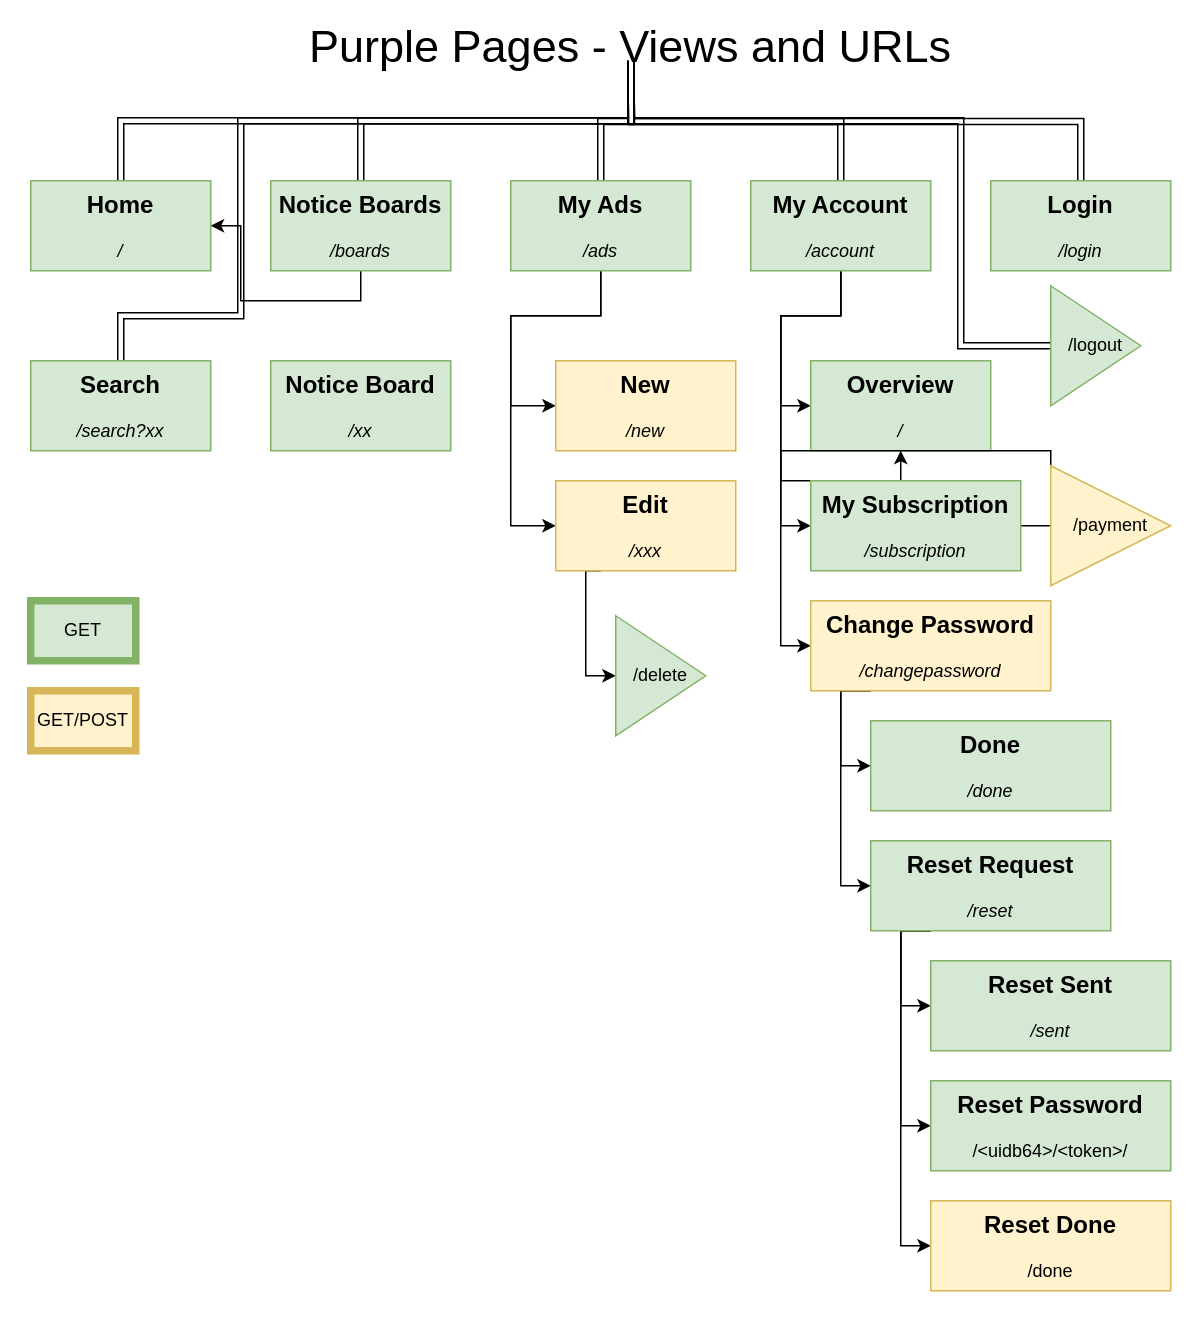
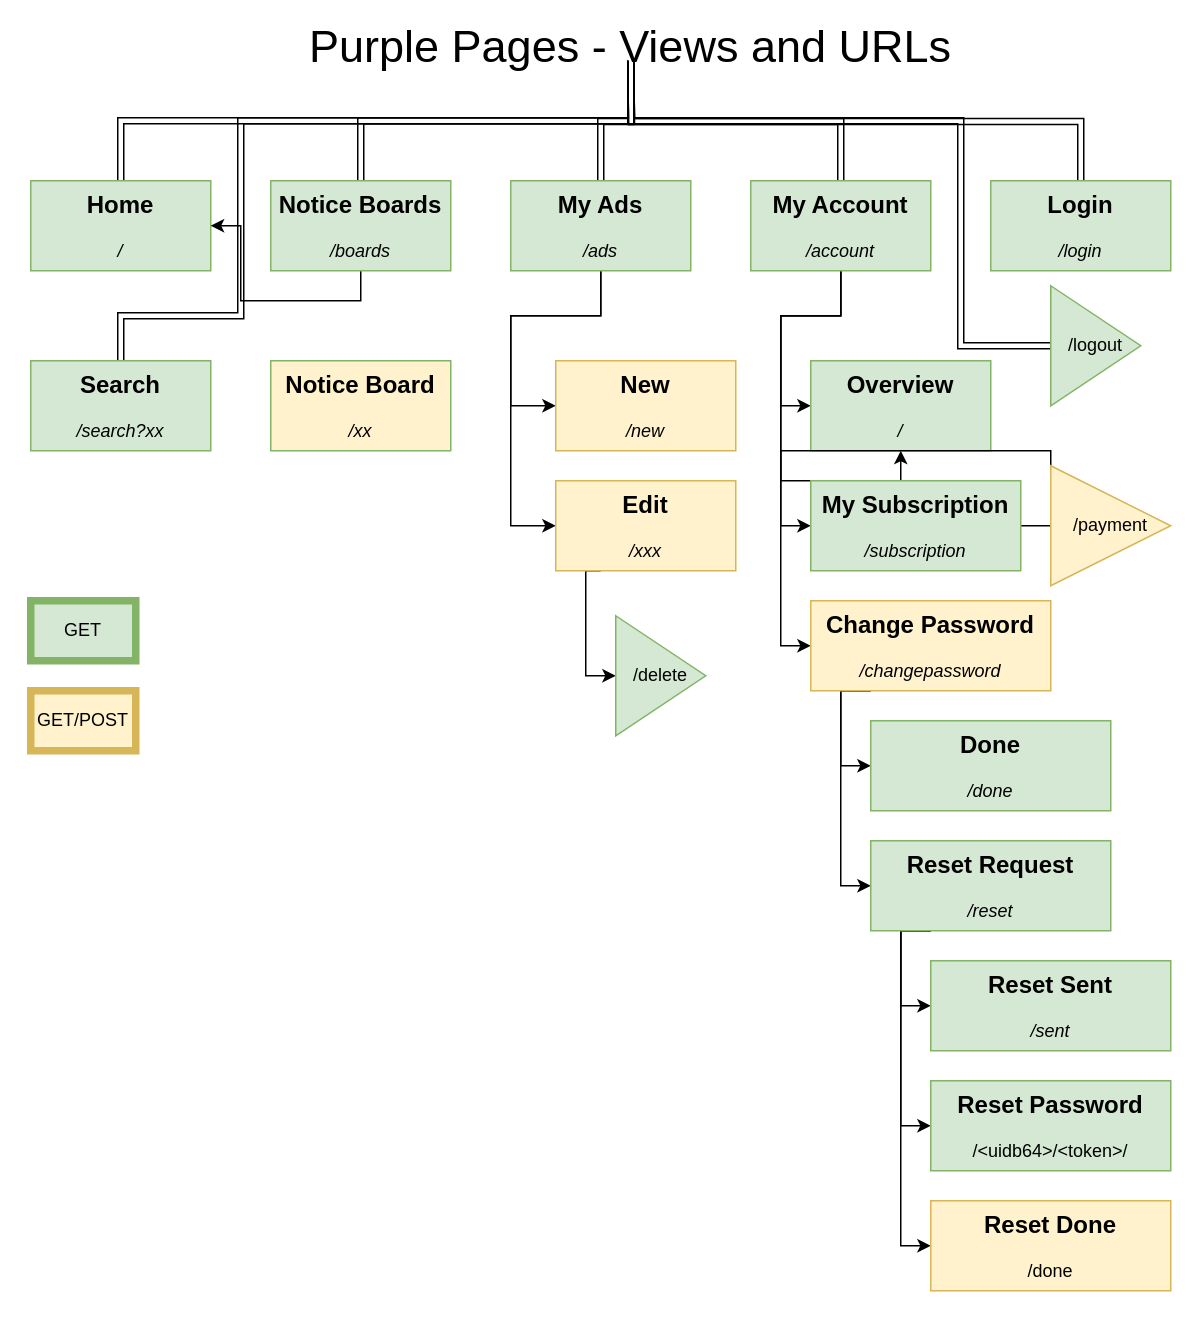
  <mxCell id="0" />
  <mxCell id="1" parent="0" />
  <mxCell id="2" value="&lt;font style=&quot;font-size: 30px&quot;&gt;Purple Pages - Views and URLs&lt;/font&gt;" style="text;html=1;strokeColor=none;fillColor=none;align=center;verticalAlign=middle;whiteSpace=wrap;rounded=0;" vertex="1" parent="1"><mxGeometry x="140" y="20" width="560" height="20" as="geometry" /></mxCell>
  <mxCell id="3" style="edgeStyle=orthogonalEdgeStyle;rounded=0;orthogonalLoop=1;jettySize=auto;html=1;exitX=0.5;exitY=0;exitDx=0;exitDy=0;shape=link;" edge="1" parent="1" source="4" target="2"><mxGeometry relative="1" as="geometry" /></mxCell>
  <mxCell id="4" value="&lt;font style=&quot;font-size: 16px&quot;&gt;&lt;b&gt;Home&lt;/b&gt;&lt;/font&gt;&lt;br&gt;&lt;br&gt;&lt;i&gt;/&lt;/i&gt;" style="rounded=0;whiteSpace=wrap;html=1;fillColor=#d5e8d4;strokeColor=#82b366;" vertex="1" parent="1"><mxGeometry x="20" y="120" width="120" height="60" as="geometry" /></mxCell>
  <mxCell id="5" style="edgeStyle=orthogonalEdgeStyle;rounded=0;orthogonalLoop=1;jettySize=auto;html=1;exitX=0.5;exitY=1;exitDx=0;exitDy=0;" edge="1" parent="1" source="7" target="4"><mxGeometry relative="1" as="geometry" /></mxCell>
  <mxCell id="6" style="edgeStyle=orthogonalEdgeStyle;shape=link;rounded=0;orthogonalLoop=1;jettySize=auto;html=1;exitX=0.5;exitY=0;exitDx=0;exitDy=0;entryX=0.5;entryY=1;entryDx=0;entryDy=0;" edge="1" parent="1" source="7" target="2"><mxGeometry relative="1" as="geometry" /></mxCell>
  <mxCell id="7" value="&lt;span style=&quot;font-size: 16px&quot;&gt;&lt;b&gt;Notice Boards&lt;/b&gt;&lt;/span&gt;&lt;br&gt;&lt;br&gt;&lt;i&gt;/boards&lt;/i&gt;" style="rounded=0;whiteSpace=wrap;html=1;fillColor=#d5e8d4;strokeColor=#82b366;" vertex="1" parent="1"><mxGeometry x="180" y="120" width="120" height="60" as="geometry" /></mxCell>
- <mxCell id="8" value="&lt;span style=&quot;font-size: 16px&quot;&gt;&lt;b&gt;Notice Board&lt;/b&gt;&lt;/span&gt;&lt;br&gt;&lt;br&gt;&lt;i&gt;/xx&lt;/i&gt;" style="rounded=0;whiteSpace=wrap;html=1;fillColor=#d5e8d4;strokeColor=#82b366;" vertex="1" parent="1"><mxGeometry x="180" y="240" width="120" height="60" as="geometry" /></mxCell>
+ <mxCell id="8" value="&lt;span style=&quot;font-size: 16px&quot;&gt;&lt;b&gt;Notice Board&lt;/b&gt;&lt;/span&gt;&lt;br&gt;&lt;br&gt;&lt;i&gt;/xx&lt;/i&gt;" style="rounded=0;whiteSpace=wrap;html=1;fillColor=#fff2cc;strokeColor=#82b366;" vertex="1" parent="1"><mxGeometry x="180" y="240" width="120" height="60" as="geometry" /></mxCell>
  <mxCell id="9" style="edgeStyle=orthogonalEdgeStyle;rounded=0;orthogonalLoop=1;jettySize=auto;html=1;exitX=0.5;exitY=1;exitDx=0;exitDy=0;entryX=0;entryY=0.5;entryDx=0;entryDy=0;" edge="1" parent="1" source="12" target="24"><mxGeometry relative="1" as="geometry"><Array as="points"><mxPoint x="400" y="210" /><mxPoint x="340" y="210" /><mxPoint x="340" y="270" /></Array></mxGeometry></mxCell>
  <mxCell id="10" style="edgeStyle=orthogonalEdgeStyle;rounded=0;orthogonalLoop=1;jettySize=auto;html=1;exitX=0.5;exitY=1;exitDx=0;exitDy=0;entryX=0;entryY=0.5;entryDx=0;entryDy=0;" edge="1" parent="1" source="12" target="26"><mxGeometry relative="1" as="geometry"><Array as="points"><mxPoint x="400" y="210" /><mxPoint x="340" y="210" /><mxPoint x="340" y="350" /></Array></mxGeometry></mxCell>
  <mxCell id="11" style="edgeStyle=orthogonalEdgeStyle;shape=link;rounded=0;orthogonalLoop=1;jettySize=auto;html=1;exitX=0.5;exitY=0;exitDx=0;exitDy=0;" edge="1" parent="1" source="12"><mxGeometry relative="1" as="geometry"><mxPoint x="420" y="40" as="targetPoint" /></mxGeometry></mxCell>
  <mxCell id="12" value="&lt;span style=&quot;font-size: 16px&quot;&gt;&lt;b&gt;My Ads&lt;/b&gt;&lt;/span&gt;&lt;br&gt;&lt;br&gt;&lt;i&gt;/ads&lt;/i&gt;" style="rounded=0;whiteSpace=wrap;html=1;fillColor=#d5e8d4;strokeColor=#82b366;" vertex="1" parent="1"><mxGeometry x="340" y="120" width="120" height="60" as="geometry" /></mxCell>
  <mxCell id="13" style="edgeStyle=orthogonalEdgeStyle;rounded=0;orthogonalLoop=1;jettySize=auto;html=1;exitX=0.5;exitY=1;exitDx=0;exitDy=0;entryX=0;entryY=0.5;entryDx=0;entryDy=0;" edge="1" parent="1" source="17" target="18"><mxGeometry relative="1" as="geometry" /></mxCell>
  <mxCell id="14" style="edgeStyle=orthogonalEdgeStyle;rounded=0;orthogonalLoop=1;jettySize=auto;html=1;exitX=0.5;exitY=1;exitDx=0;exitDy=0;entryX=0;entryY=0.5;entryDx=0;entryDy=0;" edge="1" parent="1" source="17" target="20"><mxGeometry relative="1" as="geometry"><Array as="points"><mxPoint x="560" y="210" /><mxPoint x="520" y="210" /><mxPoint x="520" y="350" /></Array></mxGeometry></mxCell>
  <mxCell id="15" style="edgeStyle=orthogonalEdgeStyle;rounded=0;orthogonalLoop=1;jettySize=auto;html=1;exitX=0.5;exitY=1;exitDx=0;exitDy=0;entryX=0;entryY=0.5;entryDx=0;entryDy=0;" edge="1" parent="1" source="17" target="23"><mxGeometry relative="1" as="geometry"><Array as="points"><mxPoint x="560" y="210" /><mxPoint x="520" y="210" /><mxPoint x="520" y="430" /></Array></mxGeometry></mxCell>
  <mxCell id="16" style="edgeStyle=orthogonalEdgeStyle;shape=link;rounded=0;orthogonalLoop=1;jettySize=auto;html=1;exitX=0.5;exitY=0;exitDx=0;exitDy=0;" edge="1" parent="1" source="17"><mxGeometry relative="1" as="geometry"><mxPoint x="420" y="40" as="targetPoint" /></mxGeometry></mxCell>
  <mxCell id="17" value="&lt;span style=&quot;font-size: 16px&quot;&gt;&lt;b&gt;My Account&lt;/b&gt;&lt;/span&gt;&lt;br&gt;&lt;br&gt;&lt;i&gt;/account&lt;/i&gt;" style="rounded=0;whiteSpace=wrap;html=1;fillColor=#d5e8d4;strokeColor=#82b366;" vertex="1" parent="1"><mxGeometry x="500" y="120" width="120" height="60" as="geometry" /></mxCell>
  <mxCell id="18" value="&lt;span style=&quot;font-size: 16px&quot;&gt;&lt;b&gt;Overview&lt;/b&gt;&lt;/span&gt;&lt;br&gt;&lt;br&gt;&lt;i&gt;/&lt;/i&gt;" style="rounded=0;whiteSpace=wrap;html=1;fillColor=#d5e8d4;strokeColor=#82b366;" vertex="1" parent="1"><mxGeometry x="540" y="240" width="120" height="60" as="geometry" /></mxCell>
  <mxCell id="19" style="edgeStyle=orthogonalEdgeStyle;rounded=0;orthogonalLoop=1;jettySize=auto;html=1;exitX=1;exitY=0.5;exitDx=0;exitDy=0;" edge="1" parent="1" source="20" target="18"><mxGeometry relative="1" as="geometry" /></mxCell>
  <mxCell id="20" value="&lt;span style=&quot;font-size: 16px&quot;&gt;&lt;b&gt;My Subscription&lt;/b&gt;&lt;/span&gt;&lt;br&gt;&lt;br&gt;&lt;i&gt;/subscription&lt;/i&gt;" style="rounded=0;whiteSpace=wrap;html=1;fillColor=#d5e8d4;strokeColor=#82b366;" vertex="1" parent="1"><mxGeometry x="540" y="320" width="140" height="60" as="geometry" /></mxCell>
  <mxCell id="21" style="edgeStyle=orthogonalEdgeStyle;rounded=0;orthogonalLoop=1;jettySize=auto;html=1;exitX=0.25;exitY=1;exitDx=0;exitDy=0;entryX=0;entryY=0.5;entryDx=0;entryDy=0;" edge="1" parent="1" source="23" target="28"><mxGeometry relative="1" as="geometry"><Array as="points"><mxPoint x="560" y="460" /><mxPoint x="560" y="510" /></Array></mxGeometry></mxCell>
  <mxCell id="22" style="edgeStyle=orthogonalEdgeStyle;rounded=0;orthogonalLoop=1;jettySize=auto;html=1;exitX=0.25;exitY=1;exitDx=0;exitDy=0;entryX=0;entryY=0.5;entryDx=0;entryDy=0;" edge="1" parent="1" source="23" target="32"><mxGeometry relative="1" as="geometry"><Array as="points"><mxPoint x="560" y="460" /><mxPoint x="560" y="590" /></Array></mxGeometry></mxCell>
  <mxCell id="23" value="&lt;span style=&quot;font-size: 16px&quot;&gt;&lt;b&gt;Change Password&lt;/b&gt;&lt;/span&gt;&lt;br&gt;&lt;br&gt;&lt;i&gt;/changepassword&lt;/i&gt;" style="rounded=0;whiteSpace=wrap;html=1;fillColor=#fff2cc;strokeColor=#d6b656;" vertex="1" parent="1"><mxGeometry x="540" y="400" width="160" height="60" as="geometry" /></mxCell>
  <mxCell id="24" value="&lt;span style=&quot;font-size: 16px&quot;&gt;&lt;b&gt;New&lt;/b&gt;&lt;/span&gt;&lt;br&gt;&lt;br&gt;&lt;i&gt;/new&lt;/i&gt;" style="rounded=0;whiteSpace=wrap;html=1;fillColor=#fff2cc;strokeColor=#d6b656;" vertex="1" parent="1"><mxGeometry x="370" y="240" width="120" height="60" as="geometry" /></mxCell>
  <mxCell id="25" style="edgeStyle=orthogonalEdgeStyle;rounded=0;orthogonalLoop=1;jettySize=auto;html=1;exitX=0.25;exitY=1;exitDx=0;exitDy=0;entryX=0;entryY=0.5;entryDx=0;entryDy=0;" edge="1" parent="1" source="26" target="27"><mxGeometry relative="1" as="geometry"><Array as="points"><mxPoint x="390" y="380" /><mxPoint x="390" y="450" /></Array></mxGeometry></mxCell>
  <mxCell id="26" value="&lt;span style=&quot;font-size: 16px&quot;&gt;&lt;b&gt;Edit&lt;/b&gt;&lt;/span&gt;&lt;br&gt;&lt;br&gt;&lt;i&gt;/xxx&lt;/i&gt;" style="rounded=0;whiteSpace=wrap;html=1;fillColor=#fff2cc;strokeColor=#d6b656;" vertex="1" parent="1"><mxGeometry x="370" y="320" width="120" height="60" as="geometry" /></mxCell>
  <mxCell id="27" value="/delete" style="triangle;whiteSpace=wrap;html=1;fillColor=#d5e8d4;strokeColor=#82b366;" vertex="1" parent="1"><mxGeometry x="410" y="410" width="60" height="80" as="geometry" /></mxCell>
  <mxCell id="28" value="&lt;span style=&quot;font-size: 16px&quot;&gt;&lt;b&gt;Done&lt;/b&gt;&lt;/span&gt;&lt;br&gt;&lt;br&gt;&lt;i&gt;/done&lt;/i&gt;" style="rounded=0;whiteSpace=wrap;html=1;fillColor=#d5e8d4;strokeColor=#82b366;" vertex="1" parent="1"><mxGeometry x="580" y="480" width="160" height="60" as="geometry" /></mxCell>
  <mxCell id="29" style="edgeStyle=orthogonalEdgeStyle;rounded=0;orthogonalLoop=1;jettySize=auto;html=1;exitX=0.25;exitY=1;exitDx=0;exitDy=0;entryX=0;entryY=0.5;entryDx=0;entryDy=0;" edge="1" parent="1" source="32" target="33"><mxGeometry relative="1" as="geometry"><Array as="points"><mxPoint x="600" y="620" /><mxPoint x="600" y="670" /></Array></mxGeometry></mxCell>
  <mxCell id="30" style="edgeStyle=orthogonalEdgeStyle;rounded=0;orthogonalLoop=1;jettySize=auto;html=1;exitX=0.25;exitY=1;exitDx=0;exitDy=0;entryX=0;entryY=0.5;entryDx=0;entryDy=0;" edge="1" parent="1" source="32" target="34"><mxGeometry relative="1" as="geometry"><Array as="points"><mxPoint x="600" y="620" /><mxPoint x="600" y="750" /></Array></mxGeometry></mxCell>
  <mxCell id="31" style="edgeStyle=orthogonalEdgeStyle;rounded=0;orthogonalLoop=1;jettySize=auto;html=1;exitX=0.25;exitY=1;exitDx=0;exitDy=0;entryX=0;entryY=0.5;entryDx=0;entryDy=0;" edge="1" parent="1" source="32" target="35"><mxGeometry relative="1" as="geometry"><Array as="points"><mxPoint x="600" y="620" /><mxPoint x="600" y="830" /></Array></mxGeometry></mxCell>
  <mxCell id="32" value="&lt;span style=&quot;font-size: 16px&quot;&gt;&lt;b&gt;Reset Request&lt;/b&gt;&lt;/span&gt;&lt;br&gt;&lt;br&gt;&lt;i&gt;/reset&lt;/i&gt;" style="rounded=0;whiteSpace=wrap;html=1;fillColor=#d5e8d4;strokeColor=#82b366;" vertex="1" parent="1"><mxGeometry x="580" y="560" width="160" height="60" as="geometry" /></mxCell>
  <mxCell id="33" value="&lt;span style=&quot;font-size: 16px&quot;&gt;&lt;b&gt;Reset Sent&lt;/b&gt;&lt;/span&gt;&lt;br&gt;&lt;br&gt;&lt;i&gt;/sent&lt;/i&gt;&lt;span style=&quot;color: rgba(0 , 0 , 0 , 0) ; font-family: monospace ; font-size: 0px ; white-space: nowrap&quot;&gt;%3CmxGraphModel%3E%3Croot%3E%3CmxCell%20id%3D%220%22%2F%3E%3CmxCell%20id%3D%221%22%20parent%3D%220%22%2F%3E%3CmxCell%20id%3D%222%22%20value%3D%22%26lt%3Bspan%20style%3D%26quot%3Bfont-size%3A%2016px%26quot%3B%26gt%3B%26lt%3Bb%26gt%3BChange%20Password%26lt%3B%2Fb%26gt%3B%26lt%3B%2Fspan%26gt%3B%26lt%3Bbr%26gt%3B%26lt%3Bbr%26gt%3B%26lt%3Bi%26gt%3B%2Fchangepassword%26lt%3B%2Fi%26gt%3B%22%20style%3D%22rounded%3D0%3BwhiteSpace%3Dwrap%3Bhtml%3D1%3B%22%20vertex%3D%221%22%20parent%3D%221%22%3E%3CmxGeometry%20x%3D%22600%22%20y%3D%22440%22%20width%3D%22160%22%20height%3D%2260%22%20as%3D%22geometry%22%2F%3E%3C%2FmxCell%3E%3C%2Froot%3E%3C%2FmxGraphModel%3E&lt;/span&gt;" style="rounded=0;whiteSpace=wrap;html=1;fillColor=#d5e8d4;strokeColor=#82b366;" vertex="1" parent="1"><mxGeometry x="620" y="640" width="160" height="60" as="geometry" /></mxCell>
  <mxCell id="34" value="&lt;span style=&quot;font-size: 16px&quot;&gt;&lt;b&gt;Reset Password&lt;br&gt;&lt;/b&gt;&lt;/span&gt;&lt;br&gt;/&amp;lt;uidb64&amp;gt;/&amp;lt;token&amp;gt;/" style="rounded=0;whiteSpace=wrap;html=1;fillColor=#d5e8d4;strokeColor=#82b366;" vertex="1" parent="1"><mxGeometry x="620" y="720" width="160" height="60" as="geometry" /></mxCell>
  <mxCell id="35" value="&lt;span style=&quot;font-size: 16px&quot;&gt;&lt;b&gt;Reset Done&lt;br&gt;&lt;/b&gt;&lt;/span&gt;&lt;br&gt;/done" style="rounded=0;whiteSpace=wrap;html=1;fillColor=#fff2cc;strokeColor=#d6b656;" vertex="1" parent="1"><mxGeometry x="620" y="800" width="160" height="60" as="geometry" /></mxCell>
  <mxCell id="36" style="edgeStyle=orthogonalEdgeStyle;shape=link;rounded=0;orthogonalLoop=1;jettySize=auto;html=1;exitX=0.5;exitY=0;exitDx=0;exitDy=0;" edge="1" parent="1" source="37"><mxGeometry relative="1" as="geometry"><mxPoint x="420" y="40" as="targetPoint" /></mxGeometry></mxCell>
  <mxCell id="37" value="&lt;span style=&quot;font-size: 16px&quot;&gt;&lt;b&gt;Login&lt;/b&gt;&lt;/span&gt;&lt;br&gt;&lt;br&gt;&lt;i&gt;/login&lt;/i&gt;" style="rounded=0;whiteSpace=wrap;html=1;fillColor=#d5e8d4;strokeColor=#82b366;" vertex="1" parent="1"><mxGeometry x="660" y="120" width="120" height="60" as="geometry" /></mxCell>
  <mxCell id="38" style="edgeStyle=orthogonalEdgeStyle;shape=link;rounded=0;orthogonalLoop=1;jettySize=auto;html=1;exitX=0;exitY=0.5;exitDx=0;exitDy=0;entryX=0.5;entryY=1;entryDx=0;entryDy=0;" edge="1" parent="1" source="39" target="2"><mxGeometry relative="1" as="geometry"><Array as="points"><mxPoint x="700" y="230" /><mxPoint x="640" y="230" /><mxPoint x="640" y="80" /><mxPoint x="420" y="80" /></Array></mxGeometry></mxCell>
  <mxCell id="39" value="/logout" style="triangle;whiteSpace=wrap;html=1;fillColor=#d5e8d4;strokeColor=#82b366;" vertex="1" parent="1"><mxGeometry x="700" y="190" width="60" height="80" as="geometry" /></mxCell>
  <mxCell id="40" value="/payment" style="triangle;whiteSpace=wrap;html=1;fillColor=#fff2cc;strokeColor=#d6b656;" vertex="1" parent="1"><mxGeometry x="700" y="310" width="80" height="80" as="geometry" /></mxCell>
  <mxCell id="41" style="edgeStyle=orthogonalEdgeStyle;rounded=0;orthogonalLoop=1;jettySize=auto;html=1;exitX=0.5;exitY=0;exitDx=0;exitDy=0;entryX=0.5;entryY=1;entryDx=0;entryDy=0;shape=link;" edge="1" parent="1" source="42" target="2"><mxGeometry relative="1" as="geometry"><Array as="points"><mxPoint x="80" y="210" /><mxPoint x="160" y="210" /><mxPoint x="160" y="80" /><mxPoint x="420" y="80" /></Array></mxGeometry></mxCell>
  <mxCell id="42" value="&lt;span style=&quot;font-size: 16px&quot;&gt;&lt;b&gt;Search&lt;/b&gt;&lt;/span&gt;&lt;br&gt;&lt;br&gt;&lt;i&gt;/search?xx&lt;/i&gt;" style="rounded=0;whiteSpace=wrap;html=1;fillColor=#d5e8d4;strokeColor=#82b366;" vertex="1" parent="1"><mxGeometry x="20" y="240" width="120" height="60" as="geometry" /></mxCell>
  <mxCell id="43" value="GET" style="rounded=0;whiteSpace=wrap;html=1;fillColor=#d5e8d4;strokeColor=#82b366;strokeWidth=5;" vertex="1" parent="1"><mxGeometry x="20" y="400" width="70" height="40" as="geometry" /></mxCell>
  <mxCell id="44" value="GET/POST" style="rounded=0;whiteSpace=wrap;html=1;fillColor=#fff2cc;strokeColor=#d6b656;strokeWidth=5;" vertex="1" parent="1"><mxGeometry x="20" y="460" width="70" height="40" as="geometry" /></mxCell>
